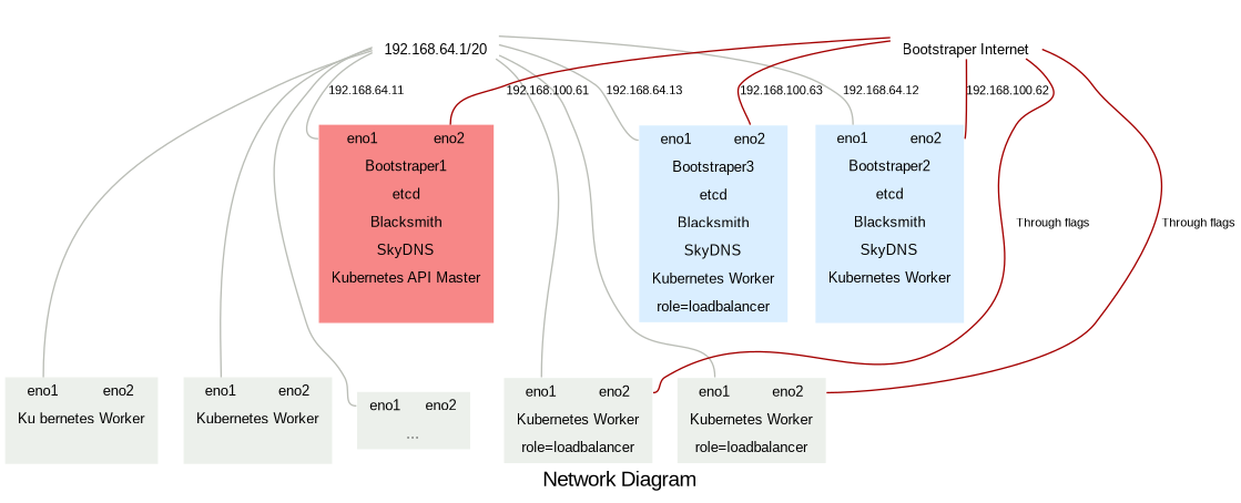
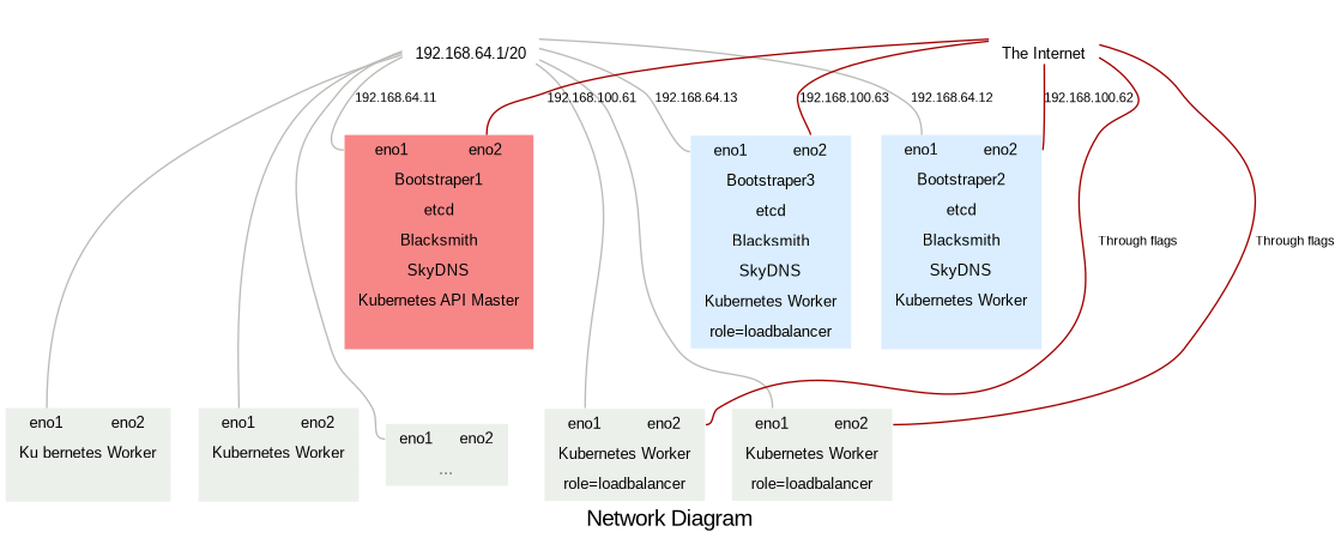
  graph {
    fontname=arial
    label="Network Diagram"
    node [color="#ecf0eb" fontname=arial fontsize=10 shape=record style=filled]
    edge [color="#babdb6" fontname=arial fontsize=8 headport=eno1]
    n1 [color="#ffffff" label="192.168.64.1/20" labelloc=b shape=none]
-   n2 [color="#ffffff" label="Bootstraper Internet" labelloc=b shape=none]
+   n2 [color="#ffffff" label="The Internet" labelloc=b shape=none]
    n3 [color="#f78787" label="{{ <eno1>eno1 | <eno2>eno2 }|<f0> Bootstraper1|<f1> etcd\n  |<f2> Blacksmith\n  |<f3> SkyDNS\n  |<f4> Kubernetes API Master\n  |<f5> \n }"]
    n4 [color="#daeeff" label="{{ <eno1>eno1 | <eno2>eno2 }|<f0> Bootstraper2|<f1> etcd\n  |<f2> Blacksmith\n  |<f3> SkyDNS\n  |<f4> Kubernetes Worker\n  |<f5> \n }"]
    n5 [color="#daeeff" label="{{ <eno1>eno1 | <eno2>eno2 }|<f0> Bootstraper3|<f1> etcd\n  |<f2> Blacksmith\n  |<f3> SkyDNS\n  |<f4> Kubernetes Worker\n  |<f5> role=loadbalancer\n }"]
    n6 [label="{{ <eno1>eno1 | <eno2>eno2 }|<f0> Ku bernetes Worker\n  |<f2> \n }"]
    n7 [label="{{ <eno1>eno1 | <eno2>eno2 }|<f0> Kubernetes Worker\n  |<f2> \n }"]
    n8 [label="{{ <eno1>eno1 | <eno2>eno2 }|<f0> ...\n }"]
    n9 [label="{{ <eno1>eno1 | <eno2>eno2 }|<f0> Kubernetes Worker\n  |<f2> role=loadbalancer\n }"]
    n10 [label="{{ <eno1>eno1 | <eno2>eno2 }|<f0> Kubernetes Worker\n  |<f2> role=loadbalancer\n }"]
    subgraph sub_1 {
      rank=same
      n1
      n2
    }
    subgraph sub_2 {
      rank=same
      n3
      n4
      n5
    }
    subgraph sub_3 {
      rank=same
      n6
      n7
      n8
      n9
      n10
    }
    n1 -- n3 [label="192.168.64.11"]
    n1 -- n4 [label="192.168.64.12"]
    n1 -- n5 [label="192.168.64.13"]
    n1 -- n6
    n1 -- n7
    n1 -- n8
    n1 -- n9
    n1 -- n10
    n2 -- n3 [color="#a40000" headport=eno2 label="192.168.100.61"]
    n2 -- n4 [color="#a40000" headport=eno2 label="192.168.100.62"]
    n2 -- n5 [color="#a40000" headport=eno2 label="192.168.100.63"]
    n2 -- n9 [color="#a40000" headport=eno2 label="Through flags"]
    n2 -- n10 [color="#a40000" headport=eno2 label="Through flags"]
    n3 -- n6 [color=none headport=f0 tailport=f2]
    n3 -- n7 [color=none headport=f0 tailport=f2]
    n3 -- n8 [color=none tailport=f2 headport=""]
    n3 -- n9 [color=none headport=f0 tailport=f2]
    n3 -- n10 [color=none headport=f0 tailport=f2]
  }
